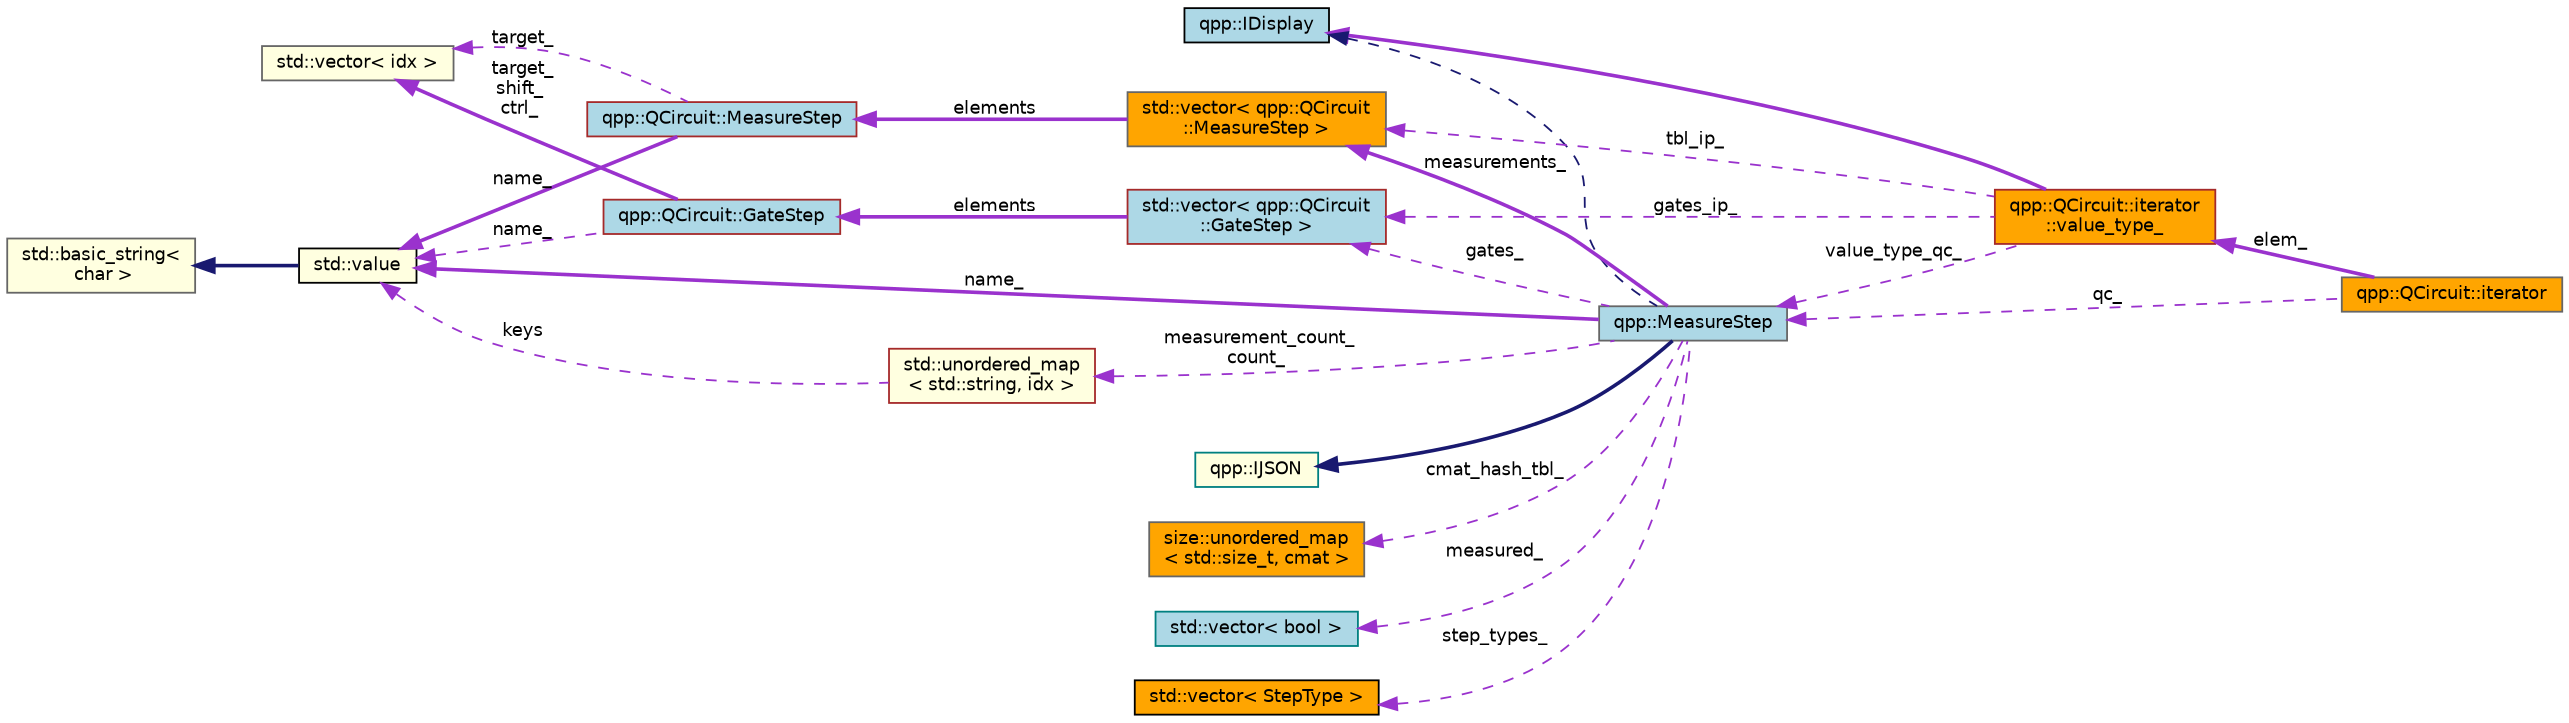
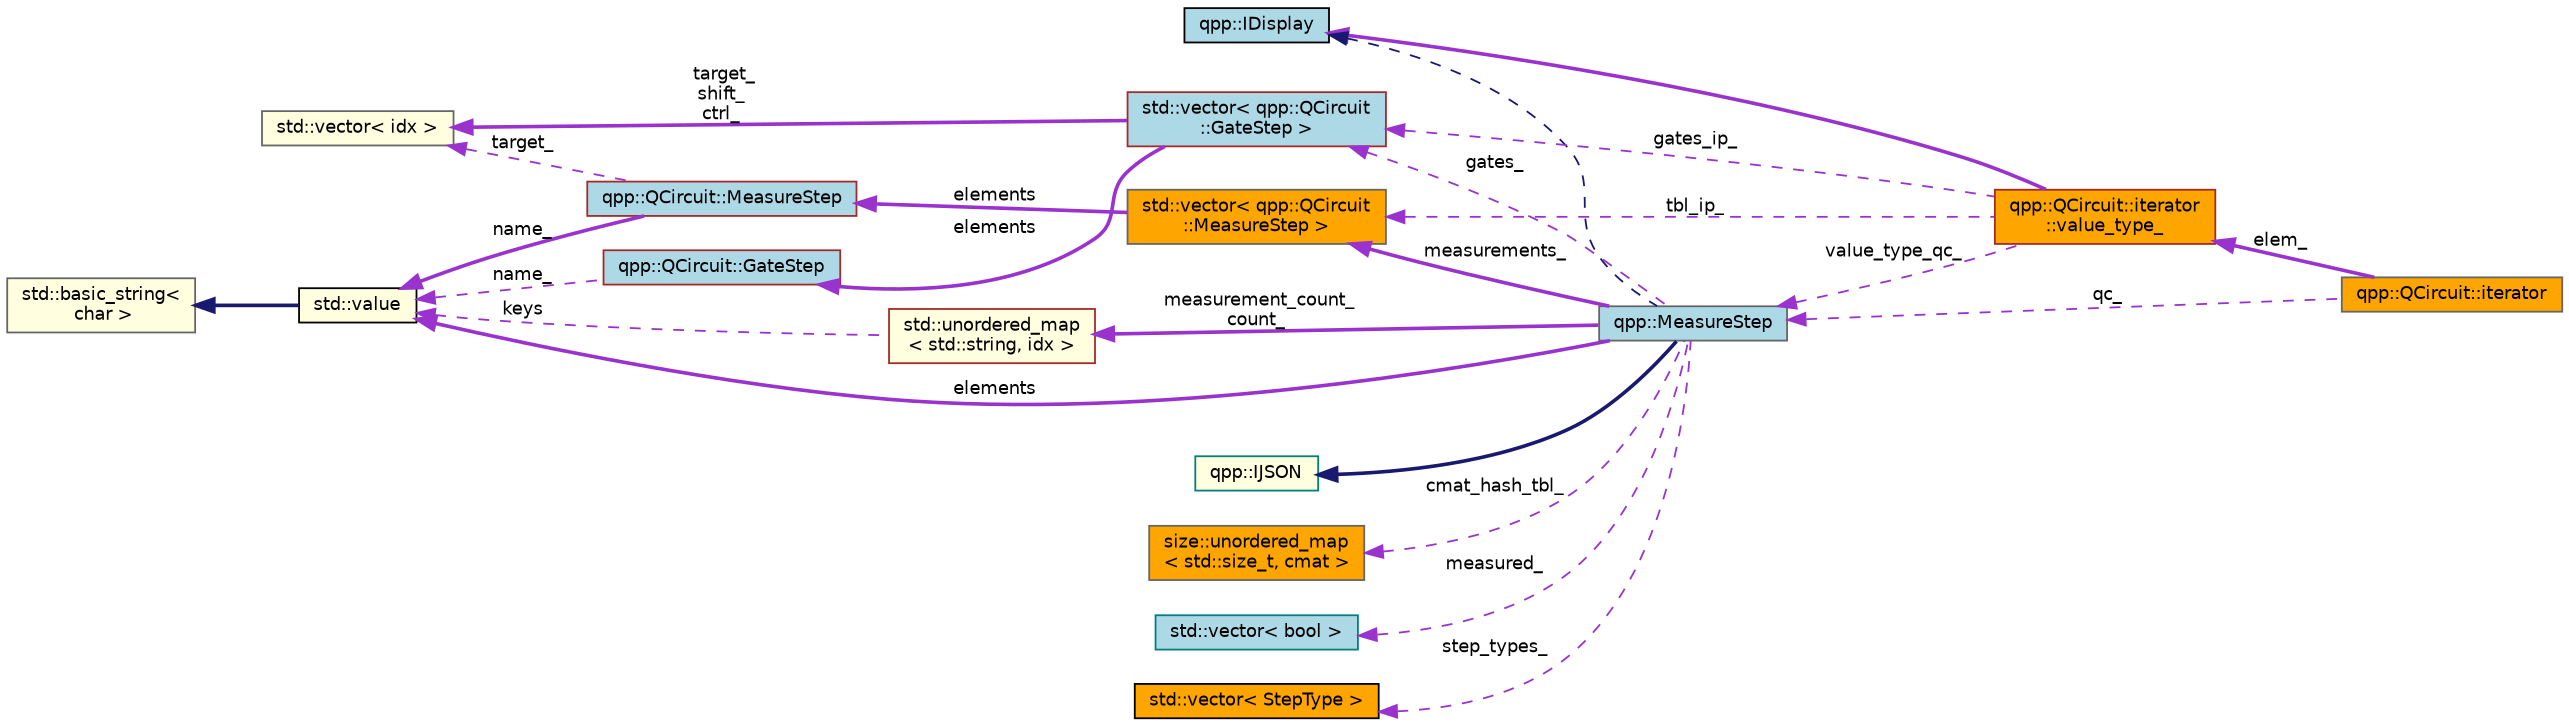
  digraph {
    rankdir=LR
    node [color=gray40 fillcolor=lightblue fontname=Helvetica fontsize=10 shape=record style=filled]
    edge [color=darkorchid3 dir=back fontname=Helvetica fontsize=10 labelfontname=Helvetica labelfontsize=10 style=dashed]
    n1 [fillcolor=orange fontcolor=black height=0.2 label="qpp::QCircuit::iterator" width=0.4]
    n2 [color=brown fillcolor=orange height=0.2 label="qpp::QCircuit::iterator\l::value_type_" width=0.4]
    n3 [color=black height=0.2 label="qpp::IDisplay" width=0.4]
    n4 [height=0.2 label="qpp::MeasureStep" width=0.4]
    n5 [fillcolor=orange height=0.2 label="std::vector\< qpp::QCircuit\l::MeasureStep \>" width=0.4]
    n6 [color=brown height=0.2 label="qpp::QCircuit::MeasureStep" width=0.4]
    n7 [fillcolor=lightyellow height=0.2 label="std::vector\< idx \>" width=0.4]
    n8 [color=brown height=0.2 label="qpp::QCircuit::GateStep" width=0.4]
    n9 [color=brown height=0.2 label="std::vector\< qpp::QCircuit\l::GateStep \>" width=0.4]
    n10 [color=black fillcolor=lightyellow height=0.2 label="std::value" width=0.4]
    n11 [color=brown fillcolor=lightyellow height=0.2 label="std::unordered_map\l\< std::string, idx \>" width=0.4]
    n12 [fillcolor=lightyellow height=0.2 label="std::basic_string\<\l char \>" width=0.4]
    n13 [color=teal fillcolor=lightyellow height=0.2 label="qpp::IJSON" width=0.4]
    n14 [fillcolor=orange height=0.2 label="size::unordered_map\l\< std::size_t, cmat \>" width=0.4]
    n15 [color=teal height=0.2 label="std::vector\< bool \>" width=0.4]
    n16 [color=black fillcolor=orange height=0.2 label="std::vector\< StepType \>" width=0.4]
    n2 -> n1 [label=" elem_" style=bold]
    n3 -> n2 [style=bold]
    n3 -> n4 [color=midnightblue]
    n4 -> n1 [label=" qc_"]
    n4 -> n2 [label=" value_type_qc_"]
    n5 -> n2 [label=" tbl_ip_"]
    n5 -> n4 [label=" measurements_" style=bold]
    n6 -> n5 [label=" elements" style=bold]
    n7 -> n6 [label=" target_"]
-   n7 -> n8 [label=" target_\nshift_\nctrl_" style=bold]
+   n7 -> n9 [label=" target_\nshift_\nctrl_" style=bold]
    n8 -> n9 [label=" elements" style=bold]
    n9 -> n2 [label=" gates_ip_"]
    n9 -> n4 [label=" gates_"]
-   n10 -> n4 [label=" name_" style=bold]
+   n10 -> n4 [label=" elements" style=bold]
    n10 -> n6 [label=" name_" style=bold]
    n10 -> n8 [label=" name_"]
    n10 -> n11 [label=" keys"]
-   n11 -> n4 [label=" measurement_count_\ncount_"]
+   n11 -> n4 [label=" measurement_count_\ncount_" style=bold]
    n12 -> n10 [color=midnightblue style=bold]
    n13 -> n4 [color=midnightblue style=bold]
    n14 -> n4 [label=" cmat_hash_tbl_"]
    n15 -> n4 [label=" measured_"]
    n16 -> n4 [label=" step_types_"]
  }
